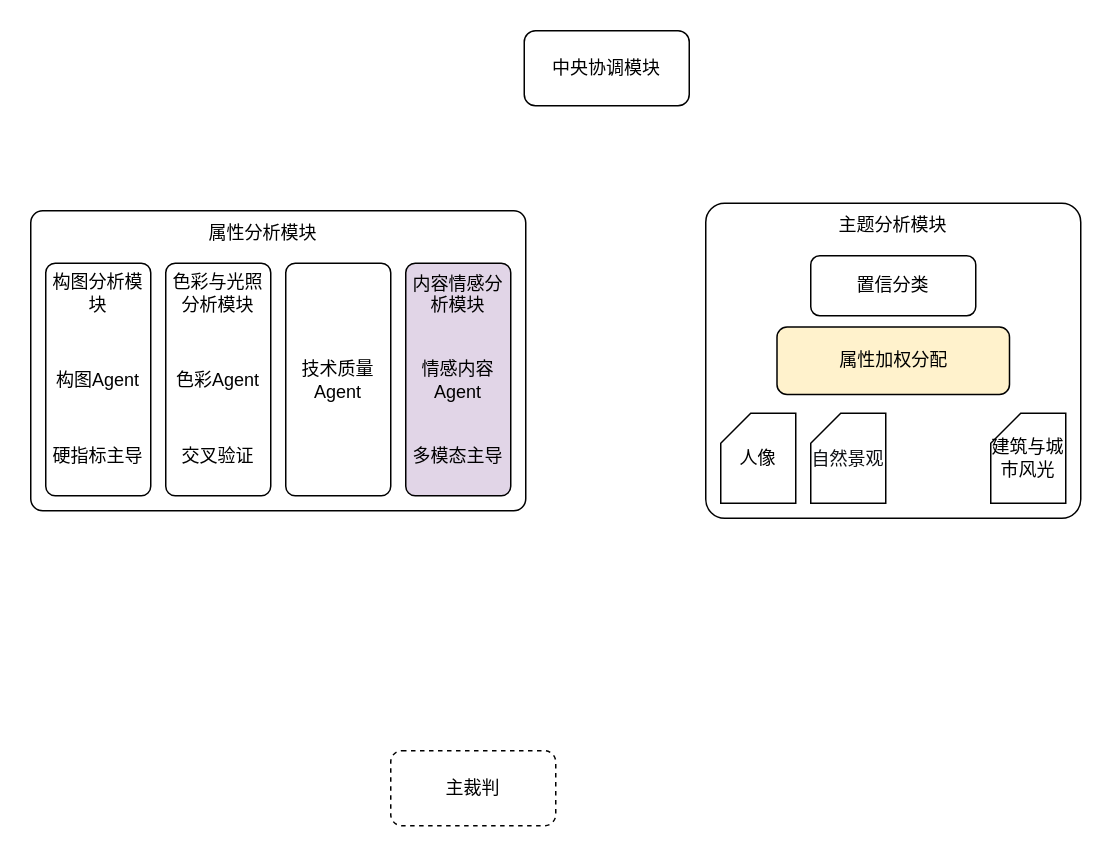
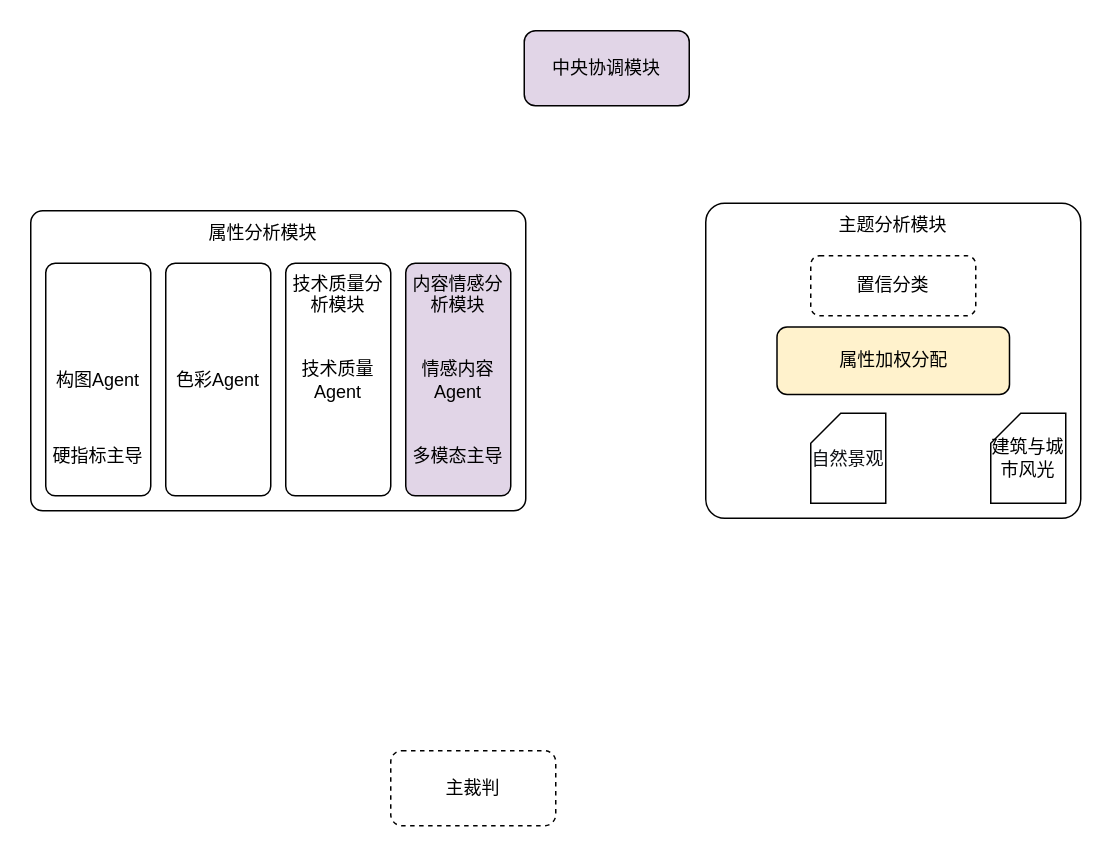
  <mxCell id="0" />
  <mxCell id="1" parent="0" />
- <mxCell id="2" value="中央协调模块" style="rounded=1;whiteSpace=wrap;html=1;" vertex="1" parent="1"><mxGeometry x="349" y="20" width="110" height="50" as="geometry" /></mxCell>
+ <mxCell id="2" value="中央协调模块" style="rounded=1;whiteSpace=wrap;html=1;fillColor=#e1d5e7;" vertex="1" parent="1"><mxGeometry x="349" y="20" width="110" height="50" as="geometry" /></mxCell>
  <mxCell id="3" value="主裁判" style="rounded=1;whiteSpace=wrap;html=1;dashed=1;" vertex="1" parent="1"><mxGeometry x="260" y="500" width="110" height="50" as="geometry" /></mxCell>
  <mxCell id="4" value="" style="rounded=1;whiteSpace=wrap;html=1;arcSize=4;" vertex="1" parent="1"><mxGeometry x="20" y="140" width="330" height="200" as="geometry" /></mxCell>
  <mxCell id="5" value="构图Agent" style="rounded=1;whiteSpace=wrap;html=1;arcSize=9;" vertex="1" parent="1"><mxGeometry x="30" y="175" width="70" height="155" as="geometry" /></mxCell>
  <mxCell id="6" value="" style="rounded=1;whiteSpace=wrap;html=1;arcSize=6;" vertex="1" parent="1"><mxGeometry x="470" y="135" width="250" height="210" as="geometry" /></mxCell>
- <mxCell id="7" value="人像" style="shape=card;whiteSpace=wrap;html=1;size=20;" vertex="1" parent="1"><mxGeometry x="480" y="275" width="50" height="60" as="geometry" /></mxCell>
  <mxCell id="8" value="&lt;h4 style=&quot;font-variant-numeric: normal; font-variant-east-asian: normal; font-variant-alternates: normal; font-size-adjust: none; font-kerning: auto; font-optical-sizing: auto; font-feature-settings: normal; font-variation-settings: normal; font-variant-position: normal; font-variant-emoji: normal; font-stretch: normal; line-height: 28px; font-family: quote-cjk-patch, Inter, system-ui, -apple-system, BlinkMacSystemFont, &amp;quot;Segoe UI&amp;quot;, Roboto, Oxygen, Ubuntu, Cantarell, &amp;quot;Open Sans&amp;quot;, &amp;quot;Helvetica Neue&amp;quot;, sans-serif; margin: 16px 0px; color: rgb(15, 17, 21); text-align: start;&quot;&gt;&lt;span style=&quot;font-weight: normal;&quot;&gt;&lt;font style=&quot;line-height: 120%;&quot;&gt;自然景观&lt;/font&gt;&lt;/span&gt;&lt;/h4&gt;" style="shape=card;whiteSpace=wrap;html=1;size=20;" vertex="1" parent="1"><mxGeometry x="540" y="275" width="50" height="60" as="geometry" /></mxCell>
  <mxCell id="9" value="建筑与城市风光" style="shape=card;whiteSpace=wrap;html=1;size=20;" vertex="1" parent="1"><mxGeometry x="660" y="275" width="50" height="60" as="geometry" /></mxCell>
- <mxCell id="10" value="置信分类" style="rounded=1;whiteSpace=wrap;html=1;" vertex="1" parent="1"><mxGeometry x="540" y="170" width="110" height="40" as="geometry" /></mxCell>
+ <mxCell id="10" value="置信分类" style="rounded=1;whiteSpace=wrap;html=1;dashed=1;" vertex="1" parent="1"><mxGeometry x="540" y="170" width="110" height="40" as="geometry" /></mxCell>
  <mxCell id="11" value="属性加权分配" style="rounded=1;whiteSpace=wrap;html=1;fillColor=#fff2cc;" vertex="1" parent="1"><mxGeometry x="517.5" y="217.5" width="155" height="45" as="geometry" /></mxCell>
- <mxCell id="12" value="构图分析模块" style="text;html=1;whiteSpace=wrap;strokeColor=none;fillColor=none;align=center;verticalAlign=middle;rounded=0;" vertex="1" parent="1"><mxGeometry x="30" y="180" width="70" height="30" as="geometry" /></mxCell>
  <mxCell id="13" value="属性分析模块" style="text;html=1;whiteSpace=wrap;strokeColor=none;fillColor=none;align=center;verticalAlign=middle;rounded=0;" vertex="1" parent="1"><mxGeometry x="20" y="140" width="310" height="30" as="geometry" /></mxCell>
  <mxCell id="14" value="主题分析模块" style="text;html=1;whiteSpace=wrap;strokeColor=none;fillColor=none;align=center;verticalAlign=middle;rounded=0;" vertex="1" parent="1"><mxGeometry x="470" y="135" width="250" height="30" as="geometry" /></mxCell>
  <mxCell id="15" value="色彩Agent" style="rounded=1;whiteSpace=wrap;html=1;arcSize=9;" vertex="1" parent="1"><mxGeometry x="110" y="175" width="70" height="155" as="geometry" /></mxCell>
- <mxCell id="16" value="色彩与光照分析模块" style="text;html=1;whiteSpace=wrap;strokeColor=none;fillColor=none;align=center;verticalAlign=middle;rounded=0;" vertex="1" parent="1"><mxGeometry x="110" y="180" width="70" height="30" as="geometry" /></mxCell>
  <mxCell id="17" value="技术质量Agent" style="rounded=1;whiteSpace=wrap;html=1;arcSize=9;" vertex="1" parent="1"><mxGeometry x="190" y="175" width="70" height="155" as="geometry" /></mxCell>
+ <mxCell id="18" value="技术质量分析模块" style="text;whiteSpace=wrap;align=center;" vertex="1" parent="1"><mxGeometry x="190" y="175" width="70" height="40" as="geometry" /></mxCell>
  <mxCell id="19" value="情感内容Agent" style="rounded=1;whiteSpace=wrap;html=1;arcSize=9;fillColor=#e1d5e7;" vertex="1" parent="1"><mxGeometry x="270" y="175" width="70" height="155" as="geometry" /></mxCell>
  <mxCell id="20" value="内容情感分析模块" style="text;whiteSpace=wrap;align=center;" vertex="1" parent="1"><mxGeometry x="270" y="175" width="70" height="40" as="geometry" /></mxCell>
  <mxCell id="21" value="多模态主导" style="text;whiteSpace=wrap;align=center;" vertex="1" parent="1"><mxGeometry x="270" y="290" width="70" height="40" as="geometry" /></mxCell>
- <mxCell id="22" value="交叉验证" style="text;whiteSpace=wrap;align=center;" vertex="1" parent="1"><mxGeometry x="110" y="290" width="70" height="40" as="geometry" /></mxCell>
  <mxCell id="23" value="硬指标主导" style="text;whiteSpace=wrap;align=center;" vertex="1" parent="1"><mxGeometry x="30" y="290" width="70" height="40" as="geometry" /></mxCell>
